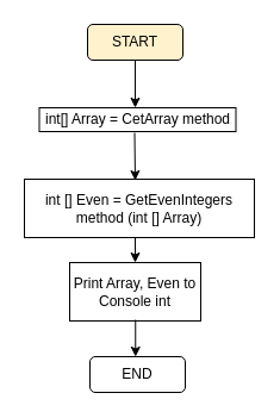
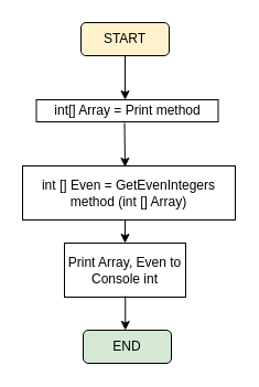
  <mxCell id="0" />
  <mxCell id="1" parent="0" />
  <mxCell id="2" value="START" style="rounded=1;whiteSpace=wrap;html=1;fillColor=#fff2cc;" parent="1" vertex="1"><mxGeometry x="73" y="20" width="80" height="30" as="geometry" /></mxCell>
  <mxCell id="3" value="" style="endArrow=classic;html=1;exitX=0.5;exitY=1;exitDx=0;exitDy=0;" parent="1" source="2" edge="1"><mxGeometry width="50" height="50" relative="1" as="geometry"><mxPoint x="123" y="170" as="sourcePoint" /><mxPoint x="113" y="90" as="targetPoint" /></mxGeometry></mxCell>
- <mxCell id="4" value="int[] Array = CetArray method" style="rounded=0;whiteSpace=wrap;html=1;" parent="1" vertex="1"><mxGeometry x="32.5" y="90" width="165" height="20" as="geometry" /></mxCell>
+ <mxCell id="4" value="int[] Array = Print method" style="rounded=0;whiteSpace=wrap;html=1;" parent="1" vertex="1"><mxGeometry x="32.5" y="90" width="165" height="20" as="geometry" /></mxCell>
  <mxCell id="5" value="" style="endArrow=classic;html=1;exitX=0.5;exitY=1;exitDx=0;exitDy=0;" parent="1" edge="1"><mxGeometry width="50" height="50" relative="1" as="geometry"><mxPoint x="112.5" y="111" as="sourcePoint" /><mxPoint x="112.5" y="151" as="targetPoint" /><Array as="points"><mxPoint x="113" y="151" /></Array></mxGeometry></mxCell>
  <mxCell id="6" value="int [] Even = GetEvenIntegers method (int [] Array)" style="rounded=0;whiteSpace=wrap;html=1;" parent="1" vertex="1"><mxGeometry x="20" y="150" width="193" height="49" as="geometry" /></mxCell>
  <mxCell id="7" value="Print Array, Even to Console int" style="rounded=0;whiteSpace=wrap;html=1;" parent="1" vertex="1"><mxGeometry x="58" y="220" width="110" height="49" as="geometry" /></mxCell>
  <mxCell id="8" value="" style="endArrow=classic;html=1;" parent="1" edge="1"><mxGeometry width="50" height="50" relative="1" as="geometry"><mxPoint x="113" y="199" as="sourcePoint" /><mxPoint x="112.5" y="220" as="targetPoint" /><Array as="points"><mxPoint x="113" y="220" /></Array></mxGeometry></mxCell>
- <mxCell id="9" value="END" style="rounded=1;whiteSpace=wrap;html=1;" parent="1" vertex="1"><mxGeometry x="75" y="299" width="80" height="30" as="geometry" /></mxCell>
+ <mxCell id="9" value="END" style="rounded=1;whiteSpace=wrap;html=1;fillColor=#d5e8d4;" parent="1" vertex="1"><mxGeometry x="75" y="299" width="80" height="30" as="geometry" /></mxCell>
  <mxCell id="10" value="" style="endArrow=classic;html=1;" parent="1" edge="1"><mxGeometry width="50" height="50" relative="1" as="geometry"><mxPoint x="113.25" y="268" as="sourcePoint" /><mxPoint x="112.75" y="299" as="targetPoint" /><Array as="points"><mxPoint x="113.25" y="299" /></Array></mxGeometry></mxCell>
